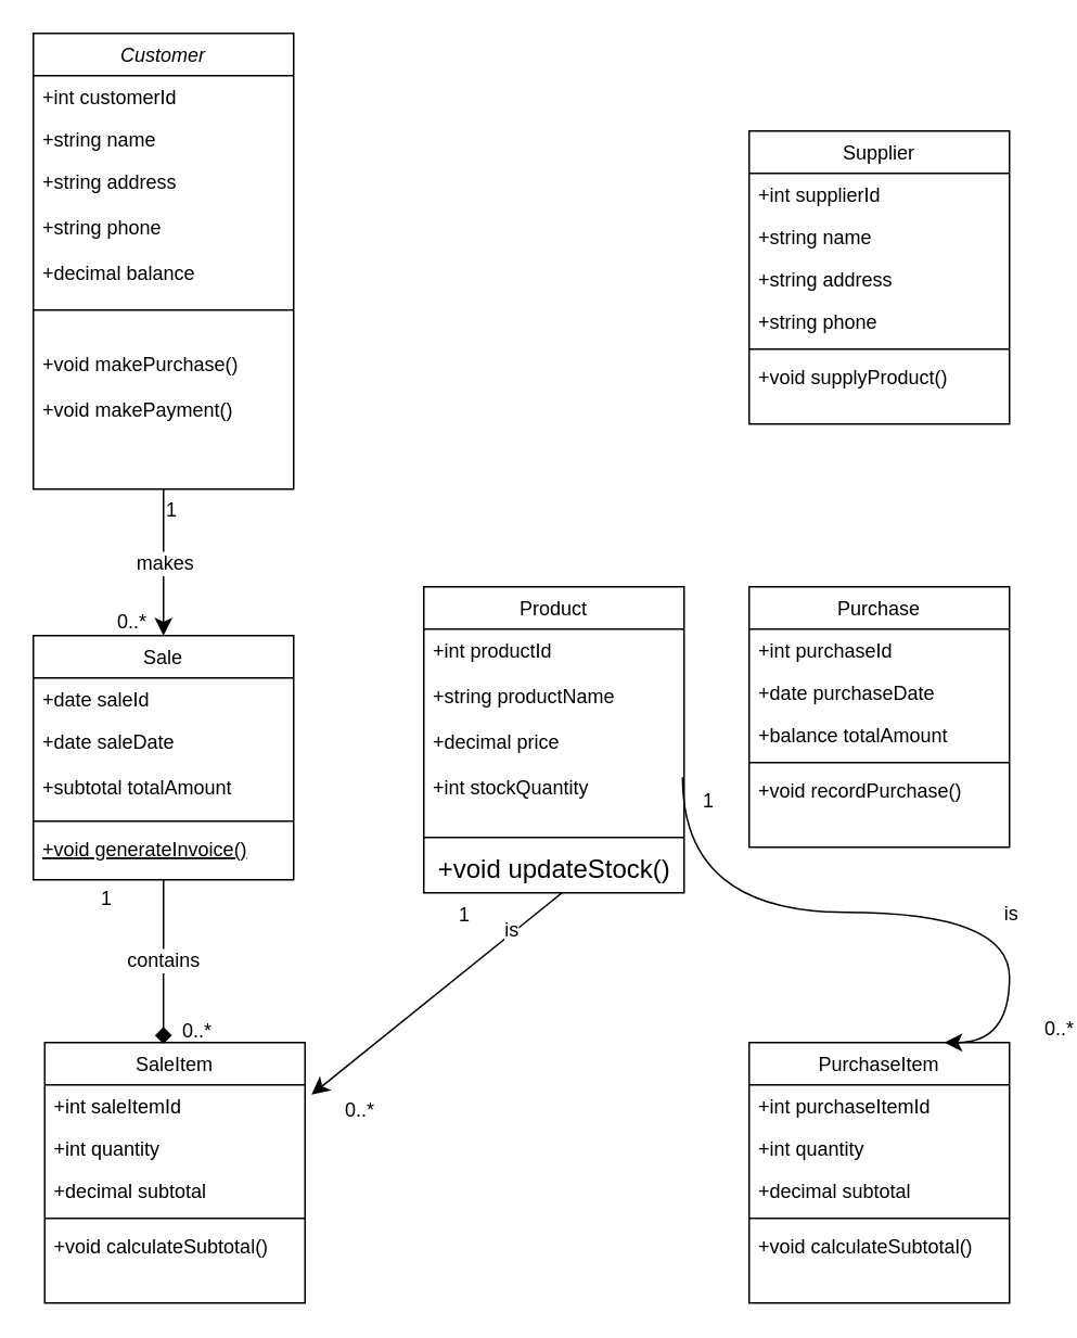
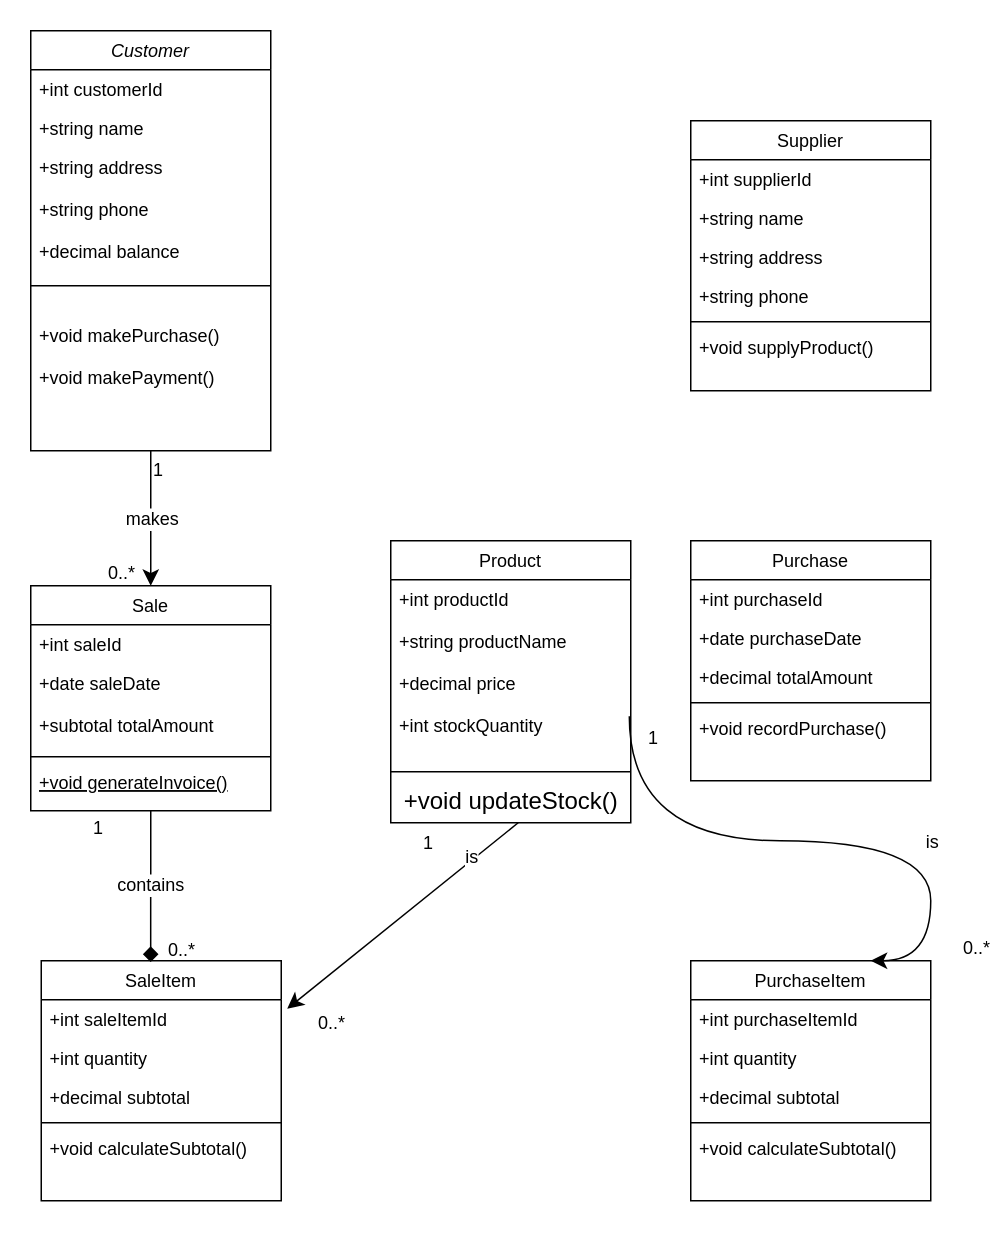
  <mxCell id="0" />
  <mxCell id="1" parent="0" />
  <mxCell id="2" value="Customer" style="swimlane;fontStyle=2;align=center;verticalAlign=top;childLayout=stackLayout;horizontal=1;startSize=26;horizontalStack=0;resizeParent=1;resizeLast=0;collapsible=1;marginBottom=0;rounded=0;shadow=0;strokeWidth=1;" parent="1" vertex="1"><mxGeometry x="20" y="20" width="160" height="280" as="geometry"><mxRectangle x="230" y="140" width="160" height="26" as="alternateBounds" /></mxGeometry></mxCell>
  <mxCell id="3" value="+int customerId" style="text;align=left;verticalAlign=top;spacingLeft=4;spacingRight=4;overflow=hidden;rotatable=0;points=[[0,0.5],[1,0.5]];portConstraint=eastwest;" parent="2" vertex="1"><mxGeometry y="26" width="160" height="26" as="geometry" /></mxCell>
  <mxCell id="4" value="+string name" style="text;align=left;verticalAlign=top;spacingLeft=4;spacingRight=4;overflow=hidden;rotatable=0;points=[[0,0.5],[1,0.5]];portConstraint=eastwest;rounded=0;shadow=0;html=0;" parent="2" vertex="1"><mxGeometry y="52" width="160" height="26" as="geometry" /></mxCell>
  <mxCell id="5" value="+string address &#10;&#10;+string phone&#10;&#10;+decimal balance&#10;" style="text;align=left;verticalAlign=top;spacingLeft=4;spacingRight=4;overflow=hidden;rotatable=0;points=[[0,0.5],[1,0.5]];portConstraint=eastwest;rounded=0;shadow=0;html=0;" parent="2" vertex="1"><mxGeometry y="78" width="160" height="72" as="geometry" /></mxCell>
  <mxCell id="6" value="" style="line;html=1;strokeWidth=1;align=left;verticalAlign=middle;spacingTop=-1;spacingLeft=3;spacingRight=3;rotatable=0;labelPosition=right;points=[];portConstraint=eastwest;" parent="2" vertex="1"><mxGeometry y="150" width="160" height="40" as="geometry" /></mxCell>
  <mxCell id="7" value="+void makePurchase()&#10;&#10;+void makePayment()" style="text;align=left;verticalAlign=top;spacingLeft=4;spacingRight=4;overflow=hidden;rotatable=0;points=[[0,0.5],[1,0.5]];portConstraint=eastwest;" parent="2" vertex="1"><mxGeometry y="190" width="160" height="60" as="geometry" /></mxCell>
  <mxCell id="8" value="Sale" style="swimlane;fontStyle=0;align=center;verticalAlign=top;childLayout=stackLayout;horizontal=1;startSize=26;horizontalStack=0;resizeParent=1;resizeLast=0;collapsible=1;marginBottom=0;rounded=0;shadow=0;strokeWidth=1;" parent="1" vertex="1"><mxGeometry x="20" y="390.03" width="160" height="149.97" as="geometry"><mxRectangle x="130" y="380" width="160" height="26" as="alternateBounds" /></mxGeometry></mxCell>
- <mxCell id="9" value="+date saleId" style="text;align=left;verticalAlign=top;spacingLeft=4;spacingRight=4;overflow=hidden;rotatable=0;points=[[0,0.5],[1,0.5]];portConstraint=eastwest;" parent="8" vertex="1"><mxGeometry y="26" width="160" height="26" as="geometry" /></mxCell>
+ <mxCell id="9" value="+int saleId" style="text;align=left;verticalAlign=top;spacingLeft=4;spacingRight=4;overflow=hidden;rotatable=0;points=[[0,0.5],[1,0.5]];portConstraint=eastwest;" parent="8" vertex="1"><mxGeometry y="26" width="160" height="26" as="geometry" /></mxCell>
  <mxCell id="10" value="+date saleDate&#10;&#10;+subtotal totalAmount" style="text;align=left;verticalAlign=top;spacingLeft=4;spacingRight=4;overflow=hidden;rotatable=0;points=[[0,0.5],[1,0.5]];portConstraint=eastwest;rounded=0;shadow=0;html=0;" parent="8" vertex="1"><mxGeometry y="52" width="160" height="58" as="geometry" /></mxCell>
  <mxCell id="11" value="" style="line;html=1;strokeWidth=1;align=left;verticalAlign=middle;spacingTop=-1;spacingLeft=3;spacingRight=3;rotatable=0;labelPosition=right;points=[];portConstraint=eastwest;" parent="8" vertex="1"><mxGeometry y="110" width="160" height="8" as="geometry" /></mxCell>
  <mxCell id="12" value="+void generateInvoice()" style="text;align=left;verticalAlign=top;spacingLeft=4;spacingRight=4;overflow=hidden;rotatable=0;points=[[0,0.5],[1,0.5]];portConstraint=eastwest;fontStyle=4" parent="8" vertex="1"><mxGeometry y="118" width="160" height="26" as="geometry" /></mxCell>
  <mxCell id="13" value="Product" style="swimlane;fontStyle=0;align=center;verticalAlign=top;childLayout=stackLayout;horizontal=1;startSize=26;horizontalStack=0;resizeParent=1;resizeLast=0;collapsible=1;marginBottom=0;rounded=0;shadow=0;strokeWidth=1;" parent="1" vertex="1"><mxGeometry x="260" y="360" width="160" height="188" as="geometry"><mxRectangle x="340" y="380" width="170" height="26" as="alternateBounds" /></mxGeometry></mxCell>
  <mxCell id="14" value="+int productId&#10;&#10;+string productName&#10;&#10;+decimal price&#10;&#10;+int stockQuantity" style="text;align=left;verticalAlign=top;spacingLeft=4;spacingRight=4;overflow=hidden;rotatable=0;points=[[0,0.5],[1,0.5]];portConstraint=eastwest;" parent="13" vertex="1"><mxGeometry y="26" width="160" height="124" as="geometry" /></mxCell>
  <mxCell id="15" value="" style="line;html=1;strokeWidth=1;align=left;verticalAlign=middle;spacingTop=-1;spacingLeft=3;spacingRight=3;rotatable=0;labelPosition=right;points=[];portConstraint=eastwest;" parent="13" vertex="1"><mxGeometry y="150" width="160" height="8" as="geometry" /></mxCell>
  <mxCell id="16" value="+void updateStock()" style="text;html=1;align=center;verticalAlign=middle;resizable=0;points=[];autosize=1;strokeColor=none;fillColor=none;fontSize=16;" parent="13" vertex="1"><mxGeometry y="158" width="160" height="30" as="geometry" /></mxCell>
  <mxCell id="17" value="" style="endArrow=classic;html=1;rounded=0;fontSize=12;startSize=8;endSize=8;curved=1;exitX=0.531;exitY=0.967;exitDx=0;exitDy=0;exitPerimeter=0;entryX=1.025;entryY=0.192;entryDx=0;entryDy=0;entryPerimeter=0;" parent="13" edge="1"><mxGeometry relative="1" as="geometry"><mxPoint x="84.96" y="188" as="sourcePoint" /><mxPoint x="-69" y="311.982" as="targetPoint" /></mxGeometry></mxCell>
  <mxCell id="18" value="is" style="edgeLabel;resizable=0;html=1;fontSize=12;;align=center;verticalAlign=middle;" parent="17" connectable="0" vertex="1"><mxGeometry relative="1" as="geometry"><mxPoint x="46" y="-40" as="offset" /></mxGeometry></mxCell>
  <mxCell id="19" value="1" style="edgeLabel;resizable=0;html=1;fontSize=12;;align=left;verticalAlign=bottom;" parent="17" connectable="0" vertex="1"><mxGeometry x="-1" relative="1" as="geometry"><mxPoint x="-65" y="22" as="offset" /></mxGeometry></mxCell>
  <mxCell id="20" value="0..*" style="edgeLabel;resizable=0;html=1;fontSize=12;;align=right;verticalAlign=bottom;" parent="17" connectable="0" vertex="1"><mxGeometry x="1" relative="1" as="geometry"><mxPoint x="39" y="18" as="offset" /></mxGeometry></mxCell>
  <mxCell id="21" value="Supplier" style="swimlane;fontStyle=0;align=center;verticalAlign=top;childLayout=stackLayout;horizontal=1;startSize=26;horizontalStack=0;resizeParent=1;resizeLast=0;collapsible=1;marginBottom=0;rounded=0;shadow=0;strokeWidth=1;" parent="1" vertex="1"><mxGeometry x="460" y="80" width="160" height="180" as="geometry"><mxRectangle x="550" y="140" width="160" height="26" as="alternateBounds" /></mxGeometry></mxCell>
  <mxCell id="22" value="+int supplierId" style="text;align=left;verticalAlign=top;spacingLeft=4;spacingRight=4;overflow=hidden;rotatable=0;points=[[0,0.5],[1,0.5]];portConstraint=eastwest;" parent="21" vertex="1"><mxGeometry y="26" width="160" height="26" as="geometry" /></mxCell>
  <mxCell id="23" value="+string name" style="text;align=left;verticalAlign=top;spacingLeft=4;spacingRight=4;overflow=hidden;rotatable=0;points=[[0,0.5],[1,0.5]];portConstraint=eastwest;rounded=0;shadow=0;html=0;" parent="21" vertex="1"><mxGeometry y="52" width="160" height="26" as="geometry" /></mxCell>
  <mxCell id="24" value="+string address" style="text;align=left;verticalAlign=top;spacingLeft=4;spacingRight=4;overflow=hidden;rotatable=0;points=[[0,0.5],[1,0.5]];portConstraint=eastwest;rounded=0;shadow=0;html=0;" parent="21" vertex="1"><mxGeometry y="78" width="160" height="26" as="geometry" /></mxCell>
  <mxCell id="25" value="+string phone" style="text;align=left;verticalAlign=top;spacingLeft=4;spacingRight=4;overflow=hidden;rotatable=0;points=[[0,0.5],[1,0.5]];portConstraint=eastwest;rounded=0;shadow=0;html=0;" parent="21" vertex="1"><mxGeometry y="104" width="160" height="26" as="geometry" /></mxCell>
  <mxCell id="26" value="" style="line;html=1;strokeWidth=1;align=left;verticalAlign=middle;spacingTop=-1;spacingLeft=3;spacingRight=3;rotatable=0;labelPosition=right;points=[];portConstraint=eastwest;" parent="21" vertex="1"><mxGeometry y="130" width="160" height="8" as="geometry" /></mxCell>
  <mxCell id="27" value="+void supplyProduct()" style="text;align=left;verticalAlign=top;spacingLeft=4;spacingRight=4;overflow=hidden;rotatable=0;points=[[0,0.5],[1,0.5]];portConstraint=eastwest;" parent="21" vertex="1"><mxGeometry y="138" width="160" height="26" as="geometry" /></mxCell>
  <mxCell id="28" value="SaleItem" style="swimlane;fontStyle=0;align=center;verticalAlign=top;childLayout=stackLayout;horizontal=1;startSize=26;horizontalStack=0;resizeParent=1;resizeLast=0;collapsible=1;marginBottom=0;rounded=0;shadow=0;strokeWidth=1;" parent="1" vertex="1"><mxGeometry x="27" y="640" width="160" height="160" as="geometry"><mxRectangle x="550" y="140" width="160" height="26" as="alternateBounds" /></mxGeometry></mxCell>
  <mxCell id="29" value="+int saleItemId" style="text;align=left;verticalAlign=top;spacingLeft=4;spacingRight=4;overflow=hidden;rotatable=0;points=[[0,0.5],[1,0.5]];portConstraint=eastwest;" parent="28" vertex="1"><mxGeometry y="26" width="160" height="26" as="geometry" /></mxCell>
  <mxCell id="30" value="+int quantity" style="text;align=left;verticalAlign=top;spacingLeft=4;spacingRight=4;overflow=hidden;rotatable=0;points=[[0,0.5],[1,0.5]];portConstraint=eastwest;rounded=0;shadow=0;html=0;" parent="28" vertex="1"><mxGeometry y="52" width="160" height="26" as="geometry" /></mxCell>
  <mxCell id="31" value="+decimal subtotal" style="text;align=left;verticalAlign=top;spacingLeft=4;spacingRight=4;overflow=hidden;rotatable=0;points=[[0,0.5],[1,0.5]];portConstraint=eastwest;rounded=0;shadow=0;html=0;" parent="28" vertex="1"><mxGeometry y="78" width="160" height="26" as="geometry" /></mxCell>
  <mxCell id="32" value="" style="line;html=1;strokeWidth=1;align=left;verticalAlign=middle;spacingTop=-1;spacingLeft=3;spacingRight=3;rotatable=0;labelPosition=right;points=[];portConstraint=eastwest;" parent="28" vertex="1"><mxGeometry y="104" width="160" height="8" as="geometry" /></mxCell>
  <mxCell id="33" value="+void calculateSubtotal()" style="text;align=left;verticalAlign=top;spacingLeft=4;spacingRight=4;overflow=hidden;rotatable=0;points=[[0,0.5],[1,0.5]];portConstraint=eastwest;" parent="28" vertex="1"><mxGeometry y="112" width="160" height="26" as="geometry" /></mxCell>
  <mxCell id="34" value="" style="resizable=0;align=right;verticalAlign=bottom;labelBackgroundColor=none;fontSize=12;" parent="1" connectable="0" vertex="1"><mxGeometry x="20" y="713" as="geometry" /></mxCell>
  <mxCell id="35" value="Purchase" style="swimlane;fontStyle=0;align=center;verticalAlign=top;childLayout=stackLayout;horizontal=1;startSize=26;horizontalStack=0;resizeParent=1;resizeLast=0;collapsible=1;marginBottom=0;rounded=0;shadow=0;strokeWidth=1;" parent="1" vertex="1"><mxGeometry x="460" y="360" width="160" height="160" as="geometry"><mxRectangle x="550" y="140" width="160" height="26" as="alternateBounds" /></mxGeometry></mxCell>
  <mxCell id="36" value="+int purchaseId" style="text;align=left;verticalAlign=top;spacingLeft=4;spacingRight=4;overflow=hidden;rotatable=0;points=[[0,0.5],[1,0.5]];portConstraint=eastwest;" parent="35" vertex="1"><mxGeometry y="26" width="160" height="26" as="geometry" /></mxCell>
  <mxCell id="37" value="+date purchaseDate" style="text;align=left;verticalAlign=top;spacingLeft=4;spacingRight=4;overflow=hidden;rotatable=0;points=[[0,0.5],[1,0.5]];portConstraint=eastwest;rounded=0;shadow=0;html=0;" parent="35" vertex="1"><mxGeometry y="52" width="160" height="26" as="geometry" /></mxCell>
- <mxCell id="38" value="+balance totalAmount" style="text;align=left;verticalAlign=top;spacingLeft=4;spacingRight=4;overflow=hidden;rotatable=0;points=[[0,0.5],[1,0.5]];portConstraint=eastwest;rounded=0;shadow=0;html=0;" parent="35" vertex="1"><mxGeometry y="78" width="160" height="26" as="geometry" /></mxCell>
+ <mxCell id="38" value="+decimal totalAmount" style="text;align=left;verticalAlign=top;spacingLeft=4;spacingRight=4;overflow=hidden;rotatable=0;points=[[0,0.5],[1,0.5]];portConstraint=eastwest;rounded=0;shadow=0;html=0;" parent="35" vertex="1"><mxGeometry y="78" width="160" height="26" as="geometry" /></mxCell>
  <mxCell id="39" value="" style="line;html=1;strokeWidth=1;align=left;verticalAlign=middle;spacingTop=-1;spacingLeft=3;spacingRight=3;rotatable=0;labelPosition=right;points=[];portConstraint=eastwest;" parent="35" vertex="1"><mxGeometry y="104" width="160" height="8" as="geometry" /></mxCell>
  <mxCell id="40" value="+void recordPurchase()" style="text;align=left;verticalAlign=top;spacingLeft=4;spacingRight=4;overflow=hidden;rotatable=0;points=[[0,0.5],[1,0.5]];portConstraint=eastwest;" parent="35" vertex="1"><mxGeometry y="112" width="160" height="26" as="geometry" /></mxCell>
  <mxCell id="41" value="PurchaseItem" style="swimlane;fontStyle=0;align=center;verticalAlign=top;childLayout=stackLayout;horizontal=1;startSize=26;horizontalStack=0;resizeParent=1;resizeLast=0;collapsible=1;marginBottom=0;rounded=0;shadow=0;strokeWidth=1;" parent="1" vertex="1"><mxGeometry x="460" y="640" width="160" height="160" as="geometry"><mxRectangle x="550" y="140" width="160" height="26" as="alternateBounds" /></mxGeometry></mxCell>
  <mxCell id="42" value="+int purchaseItemId" style="text;align=left;verticalAlign=top;spacingLeft=4;spacingRight=4;overflow=hidden;rotatable=0;points=[[0,0.5],[1,0.5]];portConstraint=eastwest;" parent="41" vertex="1"><mxGeometry y="26" width="160" height="26" as="geometry" /></mxCell>
  <mxCell id="43" value="+int quantity" style="text;align=left;verticalAlign=top;spacingLeft=4;spacingRight=4;overflow=hidden;rotatable=0;points=[[0,0.5],[1,0.5]];portConstraint=eastwest;rounded=0;shadow=0;html=0;" parent="41" vertex="1"><mxGeometry y="52" width="160" height="26" as="geometry" /></mxCell>
  <mxCell id="44" value="+decimal subtotal" style="text;align=left;verticalAlign=top;spacingLeft=4;spacingRight=4;overflow=hidden;rotatable=0;points=[[0,0.5],[1,0.5]];portConstraint=eastwest;rounded=0;shadow=0;html=0;" parent="41" vertex="1"><mxGeometry y="78" width="160" height="26" as="geometry" /></mxCell>
  <mxCell id="45" value="" style="line;html=1;strokeWidth=1;align=left;verticalAlign=middle;spacingTop=-1;spacingLeft=3;spacingRight=3;rotatable=0;labelPosition=right;points=[];portConstraint=eastwest;" parent="41" vertex="1"><mxGeometry y="104" width="160" height="8" as="geometry" /></mxCell>
  <mxCell id="46" value="+void calculateSubtotal()" style="text;align=left;verticalAlign=top;spacingLeft=4;spacingRight=4;overflow=hidden;rotatable=0;points=[[0,0.5],[1,0.5]];portConstraint=eastwest;" parent="41" vertex="1"><mxGeometry y="112" width="160" height="26" as="geometry" /></mxCell>
  <mxCell id="47" value="" style="endArrow=classic;html=1;rounded=0;fontSize=12;startSize=8;endSize=8;curved=1;entryX=0.5;entryY=0;entryDx=0;entryDy=0;" parent="1" target="8" edge="1"><mxGeometry relative="1" as="geometry"><mxPoint x="100" y="300" as="sourcePoint" /><mxPoint x="170" y="350" as="targetPoint" /></mxGeometry></mxCell>
  <mxCell id="48" value="makes" style="edgeLabel;resizable=0;html=1;fontSize=12;;align=center;verticalAlign=middle;" parent="47" connectable="0" vertex="1"><mxGeometry relative="1" as="geometry" /></mxCell>
  <mxCell id="49" value="1" style="edgeLabel;resizable=0;html=1;fontSize=12;;align=left;verticalAlign=bottom;" parent="47" connectable="0" vertex="1"><mxGeometry x="-1" relative="1" as="geometry"><mxPoint y="21" as="offset" /></mxGeometry></mxCell>
  <mxCell id="50" value="0..*" style="edgeLabel;resizable=0;html=1;fontSize=12;;align=right;verticalAlign=bottom;" parent="47" connectable="0" vertex="1"><mxGeometry x="1" relative="1" as="geometry"><mxPoint x="-10" as="offset" /></mxGeometry></mxCell>
  <mxCell id="51" value="" style="endArrow=diamond;html=1;rounded=0;fontSize=12;startSize=8;endSize=8;curved=1;exitX=0.5;exitY=1;exitDx=0;exitDy=0;entryX=0.456;entryY=0.005;entryDx=0;entryDy=0;entryPerimeter=0;" parent="1" source="8" target="28" edge="1"><mxGeometry relative="1" as="geometry"><mxPoint x="90" y="590" as="sourcePoint" /><mxPoint x="250" y="590" as="targetPoint" /></mxGeometry></mxCell>
  <mxCell id="52" value="contains" style="edgeLabel;resizable=0;html=1;fontSize=12;;align=center;verticalAlign=middle;" parent="51" connectable="0" vertex="1"><mxGeometry relative="1" as="geometry" /></mxCell>
  <mxCell id="53" value="1" style="edgeLabel;resizable=0;html=1;fontSize=12;;align=left;verticalAlign=bottom;" parent="51" connectable="0" vertex="1"><mxGeometry x="-1" relative="1" as="geometry"><mxPoint x="-40" y="20" as="offset" /></mxGeometry></mxCell>
  <mxCell id="54" value="0..*" style="edgeLabel;resizable=0;html=1;fontSize=12;;align=right;verticalAlign=bottom;" parent="51" connectable="0" vertex="1"><mxGeometry x="1" relative="1" as="geometry"><mxPoint x="30" as="offset" /></mxGeometry></mxCell>
  <mxCell id="55" value="" style="endArrow=classic;html=1;rounded=0;fontSize=12;startSize=8;endSize=8;curved=1;exitX=0.994;exitY=0.734;exitDx=0;exitDy=0;exitPerimeter=0;entryX=0.75;entryY=0;entryDx=0;entryDy=0;edgeStyle=orthogonalEdgeStyle;" parent="1" source="14" target="41" edge="1"><mxGeometry relative="1" as="geometry"><mxPoint x="320" y="740" as="sourcePoint" /><mxPoint x="480" y="740" as="targetPoint" /><Array as="points"><mxPoint x="419" y="560" /><mxPoint x="620" y="560" /><mxPoint x="620" y="640" /></Array></mxGeometry></mxCell>
  <mxCell id="56" value="is" style="edgeLabel;resizable=0;html=1;fontSize=12;;align=center;verticalAlign=middle;" parent="55" connectable="0" vertex="1"><mxGeometry relative="1" as="geometry"><mxPoint x="82" as="offset" /></mxGeometry></mxCell>
  <mxCell id="57" value="1" style="edgeLabel;resizable=0;html=1;fontSize=12;;align=left;verticalAlign=bottom;" parent="55" connectable="0" vertex="1"><mxGeometry x="-1" relative="1" as="geometry"><mxPoint x="11" y="23" as="offset" /></mxGeometry></mxCell>
  <mxCell id="58" value="0..*" style="edgeLabel;resizable=0;html=1;fontSize=12;;align=right;verticalAlign=bottom;" parent="55" connectable="0" vertex="1"><mxGeometry x="1" relative="1" as="geometry"><mxPoint x="80" as="offset" /></mxGeometry></mxCell>
